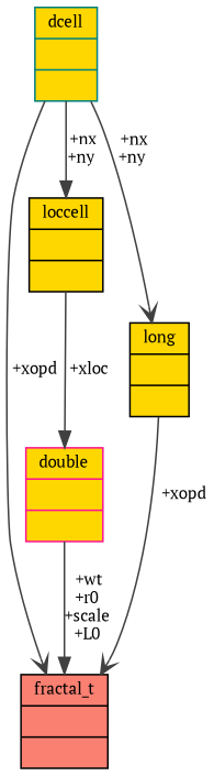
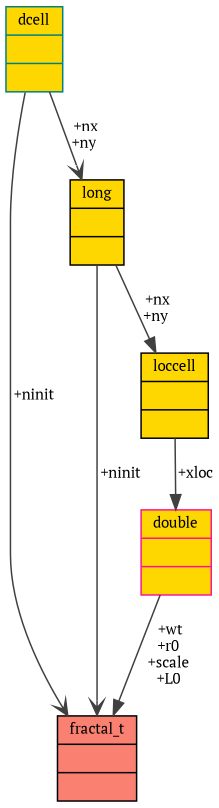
  digraph {
    fontname="PT Serif"
    node [color=black fillcolor=gold fontname="PT Serif" fontsize=10 shape=record style=filled]
    edge [arrowhead=normal color=grey25 fontname="PT Serif" fontsize=10 labelfontname=Helvetica labelfontsize=10 style=solid]
    n1 [fillcolor=salmon fontcolor=black height=0.2 label="{fractal_t\n||}" width=0.4]
    n2 [height=0.2 label="{loccell\n||}" width=0.4]
    n3 [color=deeppink height=0.2 label="{double\n||}" width=0.4]
    n4 [height=0.2 label="{long\n||}" width=0.4]
    n5 [color=teal height=0.2 label="{dcell\n||}" width=0.4]
    n2 -> n3 [label=" +xloc"]
    n3 -> n1 [label=" +wt\n+r0\n+scale\n+L0"]
-   n4 -> n1 [arrowhead=vee label=" +xopd"]
-   n5 -> n2 [label=" +nx\n+ny"]
-   n5 -> n1 [arrowhead=vee label=" +xopd"]
+   n4 -> n1 [arrowhead=vee label=" +ninit"]
+   n4 -> n2 [label=" +nx\n+ny"]
+   n5 -> n1 [arrowhead=vee label=" +ninit"]
    n5 -> n4 [arrowhead=vee label=" +nx\n+ny"]
  }
